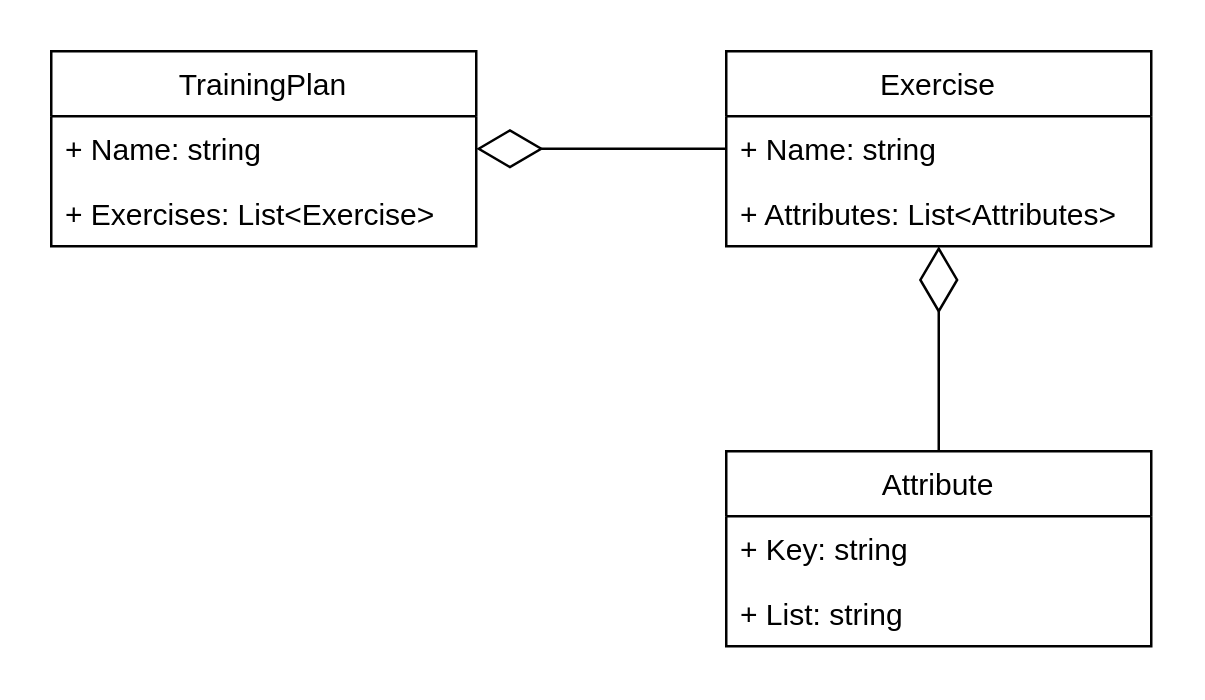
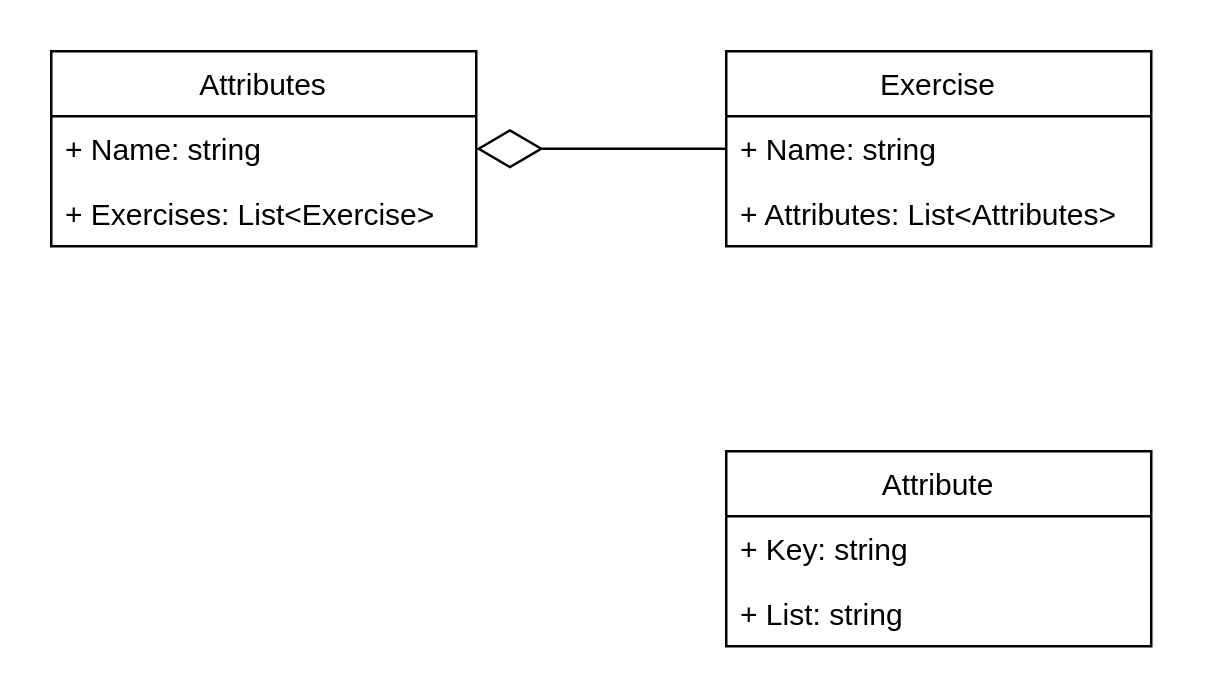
  <mxCell id="0" />
  <mxCell id="1" parent="0" />
  <mxCell id="2" value="Exercise" style="swimlane;fontStyle=0;childLayout=stackLayout;horizontal=1;startSize=26;fillColor=none;horizontalStack=0;resizeParent=1;resizeParentMax=0;resizeLast=0;collapsible=1;marginBottom=0;" vertex="1" parent="1"><mxGeometry x="290" y="20" width="170" height="78" as="geometry" /></mxCell>
  <mxCell id="3" value="+ Name: string" style="text;strokeColor=none;fillColor=none;align=left;verticalAlign=top;spacingLeft=4;spacingRight=4;overflow=hidden;rotatable=0;points=[[0,0.5],[1,0.5]];portConstraint=eastwest;" vertex="1" parent="2"><mxGeometry y="26" width="170" height="26" as="geometry" /></mxCell>
  <mxCell id="4" value="+ Attributes: List&lt;Attributes&gt;" style="text;strokeColor=none;fillColor=none;align=left;verticalAlign=top;spacingLeft=4;spacingRight=4;overflow=hidden;rotatable=0;points=[[0,0.5],[1,0.5]];portConstraint=eastwest;" vertex="1" parent="2"><mxGeometry y="52" width="170" height="26" as="geometry" /></mxCell>
- <mxCell id="5" value="TrainingPlan" style="swimlane;fontStyle=0;childLayout=stackLayout;horizontal=1;startSize=26;fillColor=none;horizontalStack=0;resizeParent=1;resizeParentMax=0;resizeLast=0;collapsible=1;marginBottom=0;" vertex="1" parent="1"><mxGeometry x="20" y="20" width="170" height="78" as="geometry" /></mxCell>
+ <mxCell id="5" value="Attributes" style="swimlane;fontStyle=0;childLayout=stackLayout;horizontal=1;startSize=26;fillColor=none;horizontalStack=0;resizeParent=1;resizeParentMax=0;resizeLast=0;collapsible=1;marginBottom=0;" vertex="1" parent="1"><mxGeometry x="20" y="20" width="170" height="78" as="geometry" /></mxCell>
  <mxCell id="6" value="+ Name: string" style="text;strokeColor=none;fillColor=none;align=left;verticalAlign=top;spacingLeft=4;spacingRight=4;overflow=hidden;rotatable=0;points=[[0,0.5],[1,0.5]];portConstraint=eastwest;" vertex="1" parent="5"><mxGeometry y="26" width="170" height="26" as="geometry" /></mxCell>
  <mxCell id="7" value="+ Exercises: List&lt;Exercise&gt;" style="text;strokeColor=none;fillColor=none;align=left;verticalAlign=top;spacingLeft=4;spacingRight=4;overflow=hidden;rotatable=0;points=[[0,0.5],[1,0.5]];portConstraint=eastwest;" vertex="1" parent="5"><mxGeometry y="52" width="170" height="26" as="geometry" /></mxCell>
  <mxCell id="8" value="Attribute" style="swimlane;fontStyle=0;childLayout=stackLayout;horizontal=1;startSize=26;fillColor=none;horizontalStack=0;resizeParent=1;resizeParentMax=0;resizeLast=0;collapsible=1;marginBottom=0;" vertex="1" parent="1"><mxGeometry x="290" y="180" width="170" height="78" as="geometry" /></mxCell>
  <mxCell id="9" value="+ Key: string" style="text;strokeColor=none;fillColor=none;align=left;verticalAlign=top;spacingLeft=4;spacingRight=4;overflow=hidden;rotatable=0;points=[[0,0.5],[1,0.5]];portConstraint=eastwest;" vertex="1" parent="8"><mxGeometry y="26" width="170" height="26" as="geometry" /></mxCell>
  <mxCell id="10" value="+ List: string" style="text;strokeColor=none;fillColor=none;align=left;verticalAlign=top;spacingLeft=4;spacingRight=4;overflow=hidden;rotatable=0;points=[[0,0.5],[1,0.5]];portConstraint=eastwest;" vertex="1" parent="8"><mxGeometry y="52" width="170" height="26" as="geometry" /></mxCell>
  <mxCell id="11" value="" style="endArrow=diamondThin;endFill=0;endSize=24;html=1;entryX=1;entryY=0.5;entryDx=0;entryDy=0;exitX=0;exitY=0.5;exitDx=0;exitDy=0;" edge="1" parent="1" source="3" target="6"><mxGeometry width="160" relative="1" as="geometry"><mxPoint x="160" y="180" as="sourcePoint" /><mxPoint x="320" y="180" as="targetPoint" /></mxGeometry></mxCell>
- <mxCell id="12" value="" style="endArrow=diamondThin;endFill=0;endSize=24;html=1;exitX=0.5;exitY=0;exitDx=0;exitDy=0;" edge="1" parent="1" source="8" target="2"><mxGeometry width="160" relative="1" as="geometry"><mxPoint x="290" y="360" as="sourcePoint" /><mxPoint x="450" y="360" as="targetPoint" /></mxGeometry></mxCell>
